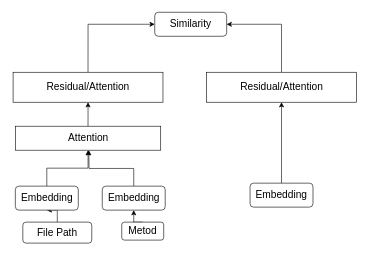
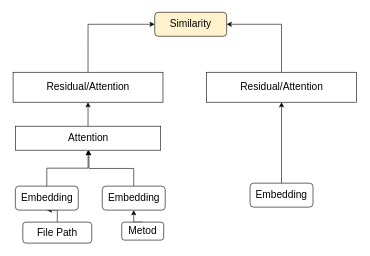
  <mxCell id="0" />
  <mxCell id="1" parent="0" />
  <mxCell id="2" style="edgeStyle=orthogonalEdgeStyle;rounded=0;orthogonalLoop=1;jettySize=auto;html=1;exitX=0.5;exitY=0;exitDx=0;exitDy=0;" edge="1" parent="1" source="3" target="9"><mxGeometry relative="1" as="geometry" /></mxCell>
  <mxCell id="3" value="&lt;font style=&quot;font-size: 17px;&quot;&gt;File Path&lt;/font&gt;" style="rounded=1;whiteSpace=wrap;html=1;" vertex="1" parent="1"><mxGeometry x="37" y="370" width="115" height="35" as="geometry" /></mxCell>
  <mxCell id="4" style="edgeStyle=orthogonalEdgeStyle;rounded=0;orthogonalLoop=1;jettySize=auto;html=1;exitX=0.5;exitY=0;exitDx=0;exitDy=0;entryX=0.5;entryY=1;entryDx=0;entryDy=0;" edge="1" parent="1" source="5" target="7"><mxGeometry relative="1" as="geometry" /></mxCell>
  <mxCell id="5" value="&lt;font style=&quot;font-size: 17px;&quot;&gt;Metod&lt;/font&gt;" style="rounded=1;whiteSpace=wrap;html=1;" vertex="1" parent="1"><mxGeometry x="202" y="370" width="70" height="30" as="geometry" /></mxCell>
  <mxCell id="6" style="edgeStyle=orthogonalEdgeStyle;rounded=0;orthogonalLoop=1;jettySize=auto;html=1;exitX=0.5;exitY=0;exitDx=0;exitDy=0;" edge="1" parent="1" source="7"><mxGeometry relative="1" as="geometry"><mxPoint x="147" y="250" as="targetPoint" /></mxGeometry></mxCell>
  <mxCell id="7" value="&lt;font style=&quot;font-size: 17px;&quot;&gt;Embedding&lt;/font&gt;" style="rounded=1;whiteSpace=wrap;html=1;" vertex="1" parent="1"><mxGeometry x="169.5" y="310" width="105" height="40" as="geometry" /></mxCell>
  <mxCell id="8" style="edgeStyle=orthogonalEdgeStyle;rounded=0;orthogonalLoop=1;jettySize=auto;html=1;exitX=0.5;exitY=0;exitDx=0;exitDy=0;" edge="1" parent="1" source="9" target="13"><mxGeometry relative="1" as="geometry" /></mxCell>
  <mxCell id="9" value="&lt;font style=&quot;font-size: 17px;&quot;&gt;Embedding&lt;/font&gt;" style="rounded=1;whiteSpace=wrap;html=1;" vertex="1" parent="1"><mxGeometry x="24.5" y="310" width="105" height="40" as="geometry" /></mxCell>
  <mxCell id="10" style="edgeStyle=orthogonalEdgeStyle;rounded=0;orthogonalLoop=1;jettySize=auto;html=1;exitX=0.5;exitY=0;exitDx=0;exitDy=0;entryX=0.5;entryY=1;entryDx=0;entryDy=0;" edge="1" parent="1" source="11" target="17"><mxGeometry relative="1" as="geometry" /></mxCell>
  <mxCell id="11" value="&lt;font style=&quot;font-size: 17px;&quot;&gt;Embedding&lt;/font&gt;" style="rounded=1;whiteSpace=wrap;html=1;" vertex="1" parent="1"><mxGeometry x="416" y="305" width="105" height="40" as="geometry" /></mxCell>
  <mxCell id="12" style="edgeStyle=orthogonalEdgeStyle;rounded=0;orthogonalLoop=1;jettySize=auto;html=1;exitX=0.5;exitY=0;exitDx=0;exitDy=0;entryX=0.5;entryY=1;entryDx=0;entryDy=0;" edge="1" parent="1" source="13" target="15"><mxGeometry relative="1" as="geometry" /></mxCell>
  <mxCell id="13" value="&lt;font style=&quot;font-size: 17px;&quot;&gt;Attention&lt;/font&gt;" style="rounded=0;whiteSpace=wrap;html=1;" vertex="1" parent="1"><mxGeometry x="24.5" y="210" width="242.5" height="40" as="geometry" /></mxCell>
  <mxCell id="14" style="edgeStyle=orthogonalEdgeStyle;rounded=0;orthogonalLoop=1;jettySize=auto;html=1;exitX=0.5;exitY=0;exitDx=0;exitDy=0;entryX=0;entryY=0.5;entryDx=0;entryDy=0;" edge="1" parent="1" source="15" target="18"><mxGeometry relative="1" as="geometry" /></mxCell>
  <mxCell id="15" value="&lt;font style=&quot;font-size: 17px;&quot;&gt;Residual/Attention&lt;/font&gt;" style="rounded=0;whiteSpace=wrap;html=1;" vertex="1" parent="1"><mxGeometry x="20.75" y="120" width="250" height="50" as="geometry" /></mxCell>
  <mxCell id="16" style="edgeStyle=orthogonalEdgeStyle;rounded=0;orthogonalLoop=1;jettySize=auto;html=1;exitX=0.5;exitY=0;exitDx=0;exitDy=0;entryX=1;entryY=0.5;entryDx=0;entryDy=0;" edge="1" parent="1" source="17" target="18"><mxGeometry relative="1" as="geometry" /></mxCell>
  <mxCell id="17" value="&lt;font style=&quot;font-size: 17px;&quot;&gt;Residual/Attention&lt;/font&gt;" style="rounded=0;whiteSpace=wrap;html=1;" vertex="1" parent="1"><mxGeometry x="343.5" y="120" width="250" height="50" as="geometry" /></mxCell>
- <mxCell id="18" value="&lt;font style=&quot;font-size: 17px;&quot;&gt;Similarity&lt;/font&gt;" style="rounded=1;whiteSpace=wrap;html=1;" vertex="1" parent="1"><mxGeometry x="257" width="120" height="40" as="geometry" y="20" /></mxCell>
+ <mxCell id="18" value="&lt;font style=&quot;font-size: 17px;&quot;&gt;Similarity&lt;/font&gt;" style="rounded=1;whiteSpace=wrap;html=1;fillColor=#fff2cc;" vertex="1" parent="1"><mxGeometry x="257" width="120" height="40" as="geometry" y="20" /></mxCell>
